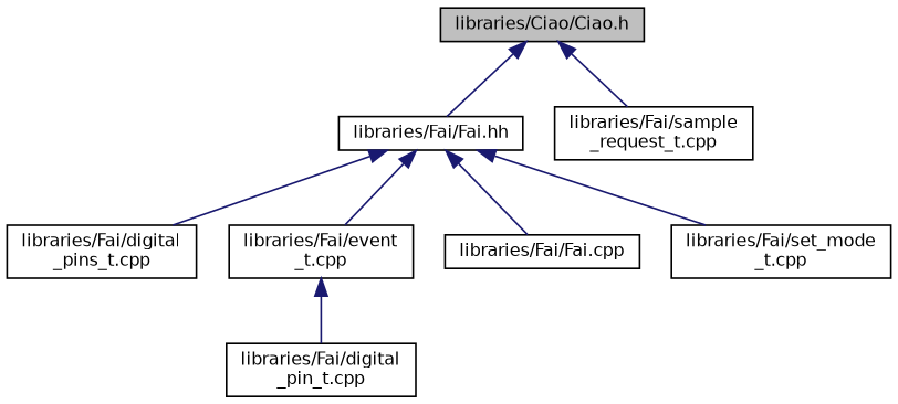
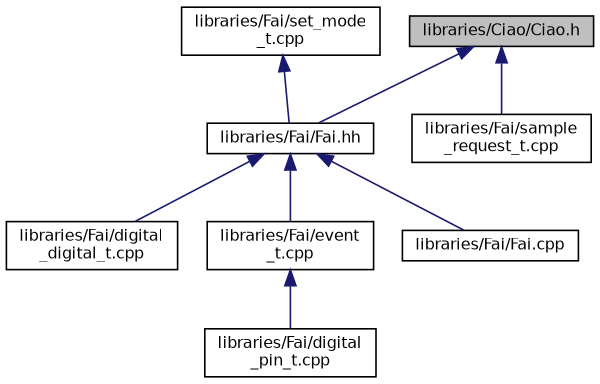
  digraph {
    node [color=black fillcolor=white fontname=Helvetica fontsize=10 shape=record style=filled]
    edge [color=midnightblue dir=back fontname=Helvetica fontsize=10 labelfontname=Helvetica labelfontsize=10 style=solid]
    n1 [fillcolor=grey75 fontcolor=black height=0.2 label="libraries/Ciao/Ciao.h" width=0.4]
    n2 [height=0.2 label="libraries/Fai/Fai.hh" width=0.4]
    n3 [height=0.2 label="libraries/Fai/sample\l_request_t.cpp" width=0.4]
-   n4 [height=0.2 label="libraries/Fai/digital\l_pins_t.cpp" width=0.4]
+   n4 [height=0.2 label="libraries/Fai/digital\l_digital_t.cpp" width=0.4]
    n5 [height=0.2 label="libraries/Fai/event\l_t.cpp" width=0.4]
    n6 [height=0.2 label="libraries/Fai/Fai.cpp" width=0.4]
    n7 [height=0.2 label="libraries/Fai/set_mode\l_t.cpp" width=0.4]
    n8 [height=0.2 label="libraries/Fai/digital\l_pin_t.cpp" width=0.4]
    n1 -> n2
    n1 -> n3
    n2 -> n4
    n2 -> n5
    n2 -> n6
-   n2 -> n7
+   n7 -> n2
    n5 -> n8
  }
